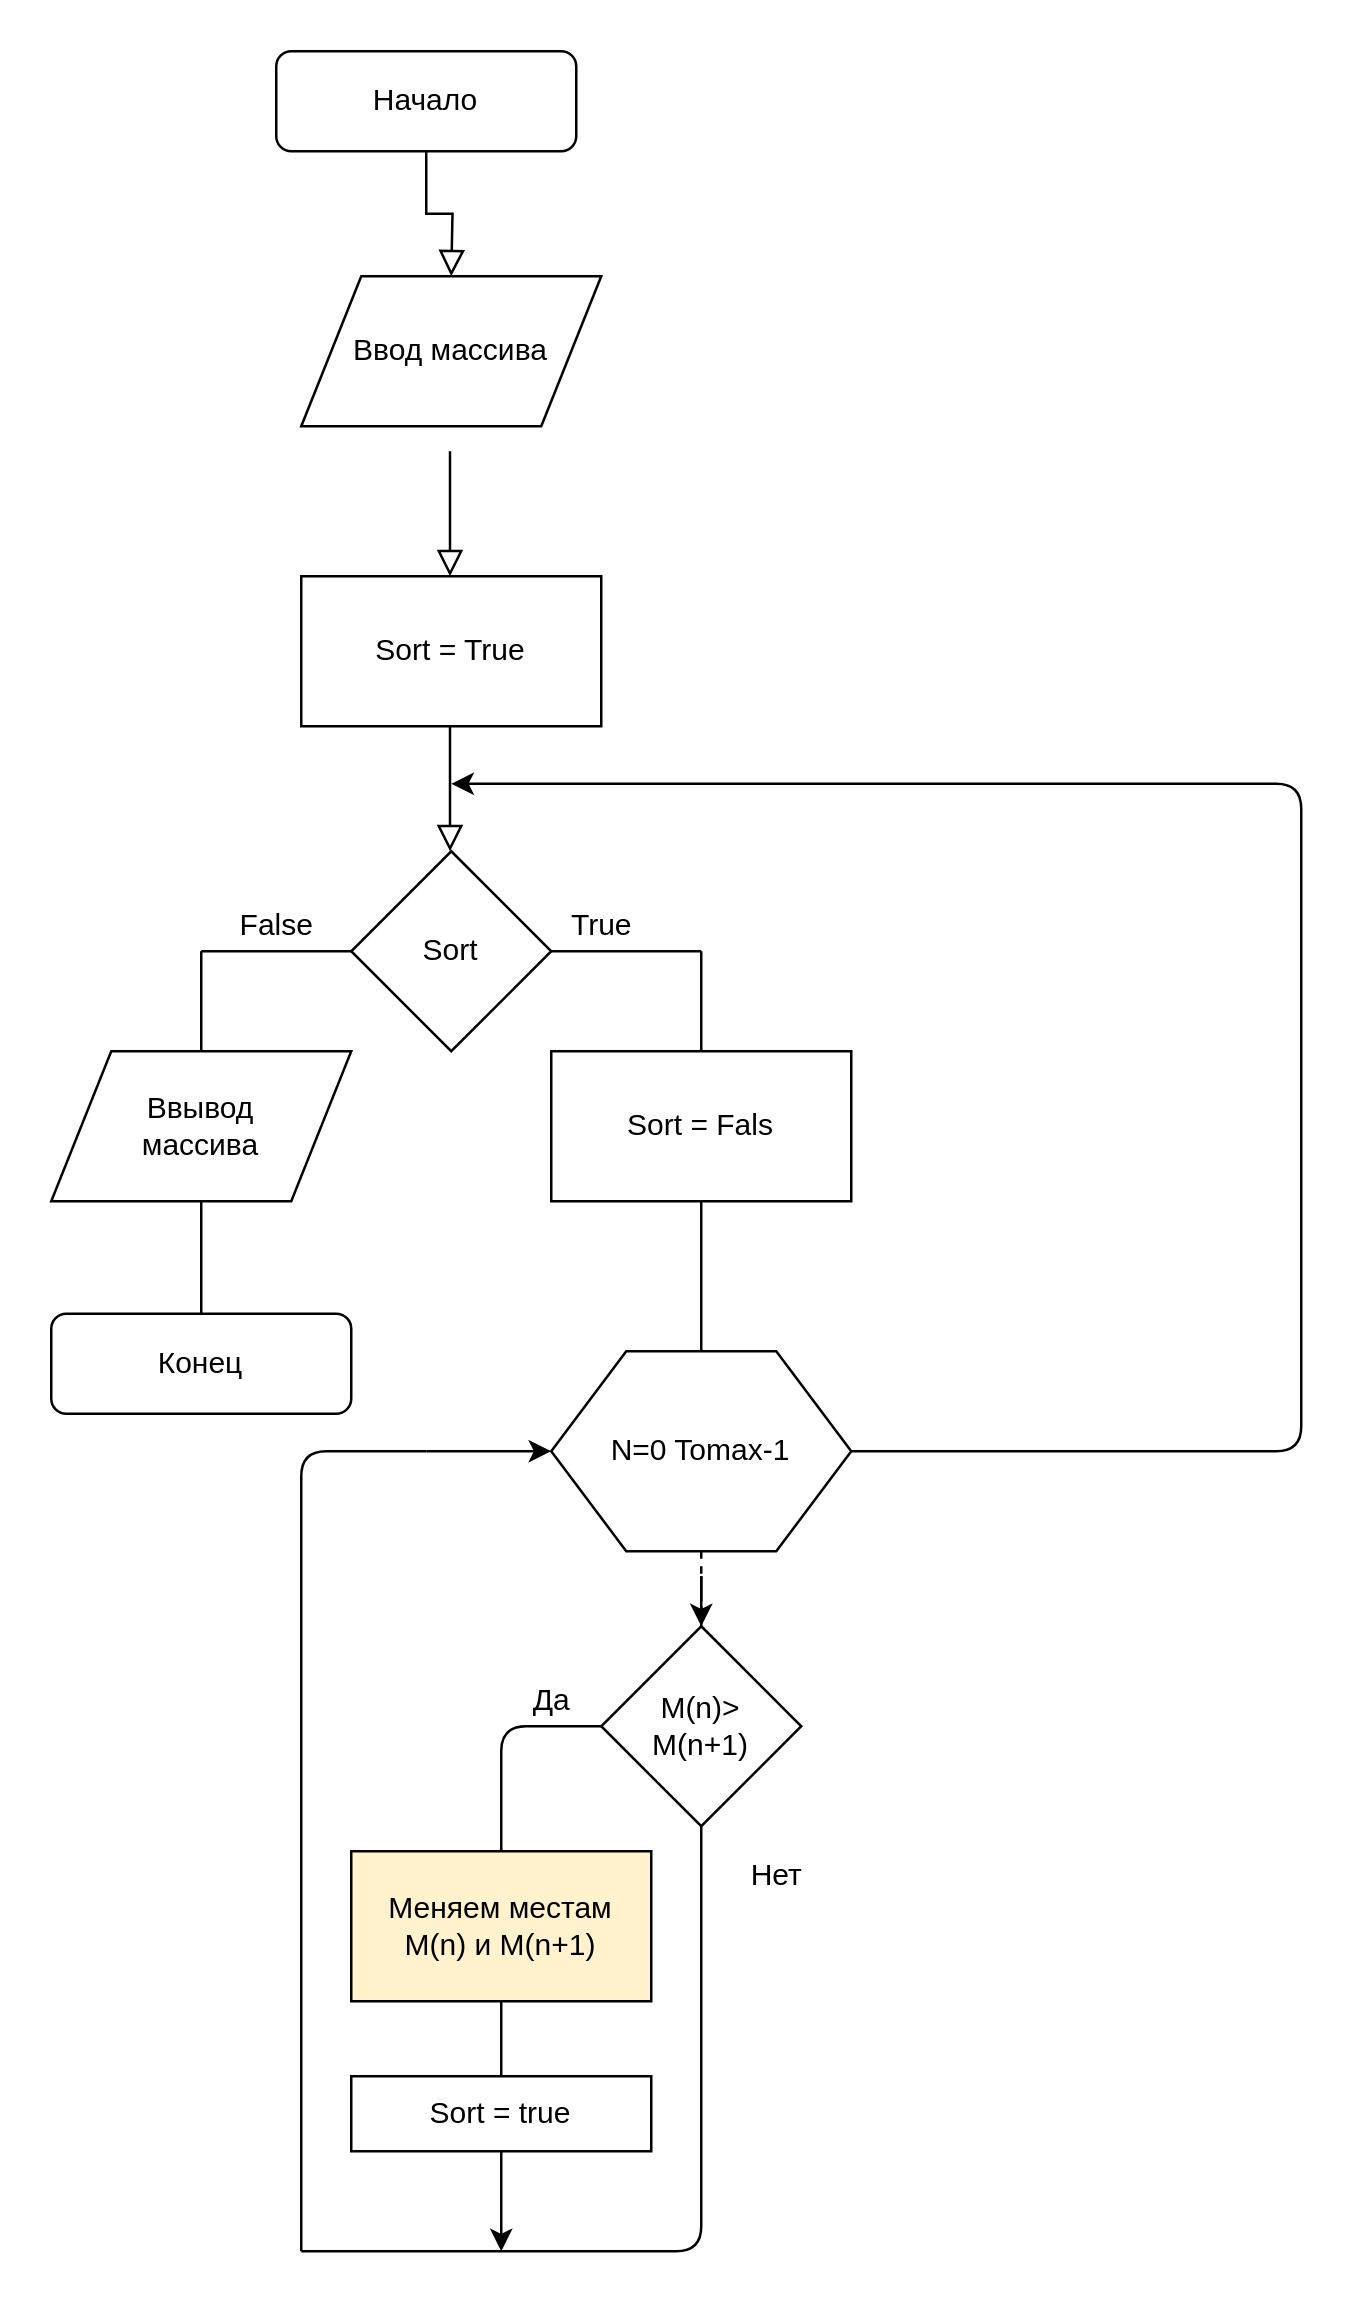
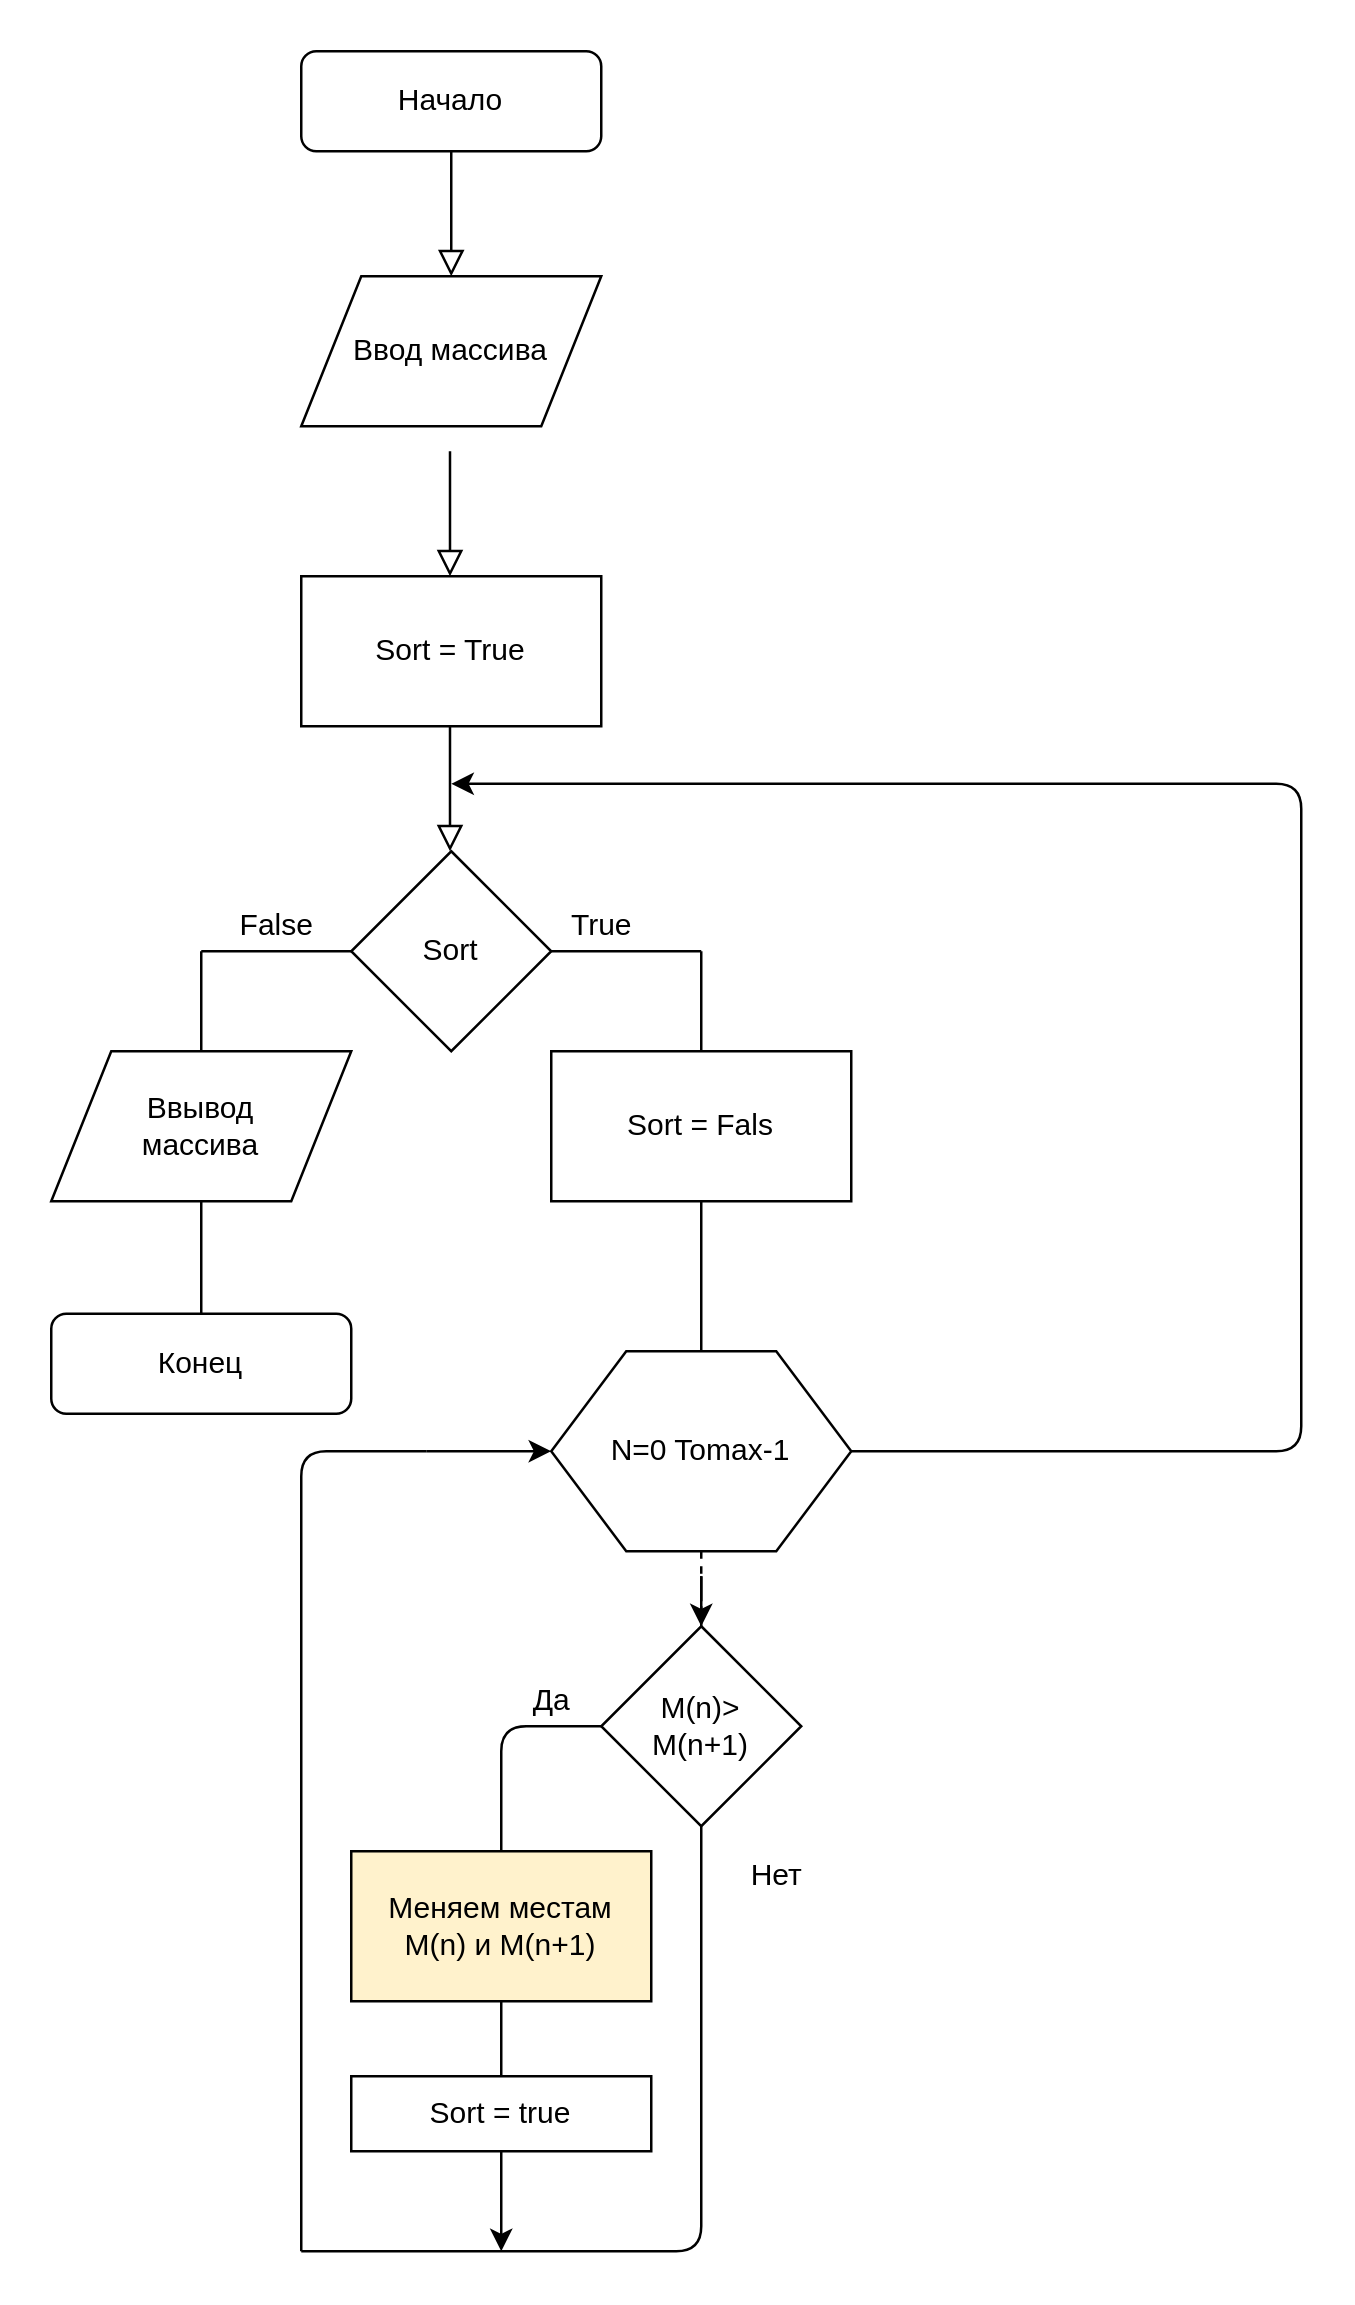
  <mxCell id="0" />
  <mxCell id="1" parent="0" />
  <mxCell id="2" value="" style="rounded=0;html=1;jettySize=auto;orthogonalLoop=1;fontSize=11;endArrow=block;endFill=0;endSize=8;strokeWidth=1;shadow=0;labelBackgroundColor=none;edgeStyle=orthogonalEdgeStyle;" parent="1" source="3" edge="1"><mxGeometry relative="1" as="geometry"><mxPoint x="180" y="110" as="targetPoint" /></mxGeometry></mxCell>
- <mxCell id="3" value="Начало" style="rounded=1;whiteSpace=wrap;html=1;fontSize=12;glass=0;strokeWidth=1;shadow=0;" parent="1" vertex="1"><mxGeometry x="110" y="20" width="120" height="40" as="geometry" /></mxCell>
+ <mxCell id="3" value="Начало" style="rounded=1;whiteSpace=wrap;html=1;fontSize=12;glass=0;strokeWidth=1;shadow=0;" parent="1" vertex="1"><mxGeometry x="120" y="20" width="120" height="40" as="geometry" /></mxCell>
  <mxCell id="4" value="Ввод массива" style="shape=parallelogram;perimeter=parallelogramPerimeter;whiteSpace=wrap;html=1;" parent="1" vertex="1"><mxGeometry x="120" y="110" width="120" height="60" as="geometry" /></mxCell>
  <mxCell id="5" value="" style="rounded=0;html=1;jettySize=auto;orthogonalLoop=1;fontSize=11;endArrow=block;endFill=0;endSize=8;strokeWidth=1;shadow=0;labelBackgroundColor=none;edgeStyle=orthogonalEdgeStyle;" parent="1" edge="1"><mxGeometry relative="1" as="geometry"><mxPoint x="179.5" y="180" as="sourcePoint" /><mxPoint x="179.5" y="230" as="targetPoint" /></mxGeometry></mxCell>
  <mxCell id="6" value="Sort = True" style="rounded=0;whiteSpace=wrap;html=1;" parent="1" vertex="1"><mxGeometry x="120" y="230" width="120" height="60" as="geometry" /></mxCell>
  <mxCell id="7" value="" style="rounded=0;html=1;jettySize=auto;orthogonalLoop=1;fontSize=11;endArrow=block;endFill=0;endSize=8;strokeWidth=1;shadow=0;labelBackgroundColor=none;edgeStyle=orthogonalEdgeStyle;" parent="1" edge="1"><mxGeometry relative="1" as="geometry"><mxPoint x="179.5" y="290" as="sourcePoint" /><mxPoint x="179.5" y="340" as="targetPoint" /></mxGeometry></mxCell>
  <mxCell id="8" value="Sort" style="rhombus;whiteSpace=wrap;html=1;" parent="1" vertex="1"><mxGeometry x="140" y="340" width="80" height="80" as="geometry" /></mxCell>
  <mxCell id="9" value="" style="endArrow=none;html=1;" parent="1" edge="1"><mxGeometry width="50" height="50" relative="1" as="geometry"><mxPoint x="80" y="380" as="sourcePoint" /><mxPoint x="140" y="380" as="targetPoint" /><Array as="points" /></mxGeometry></mxCell>
  <mxCell id="10" value="" style="endArrow=none;html=1;" parent="1" edge="1"><mxGeometry width="50" height="50" relative="1" as="geometry"><mxPoint x="80" y="420" as="sourcePoint" /><mxPoint x="80" y="380" as="targetPoint" /><Array as="points"><mxPoint x="80" y="420" /></Array></mxGeometry></mxCell>
  <mxCell id="11" value="&lt;div&gt;Ввывод &lt;br&gt;&lt;/div&gt;&lt;div&gt;массива&lt;br&gt;&lt;/div&gt;" style="shape=parallelogram;perimeter=parallelogramPerimeter;whiteSpace=wrap;html=1;" parent="1" vertex="1"><mxGeometry x="20" y="420" width="120" height="60" as="geometry" /></mxCell>
  <mxCell id="12" value="" style="endArrow=none;html=1;exitX=0.5;exitY=0;exitDx=0;exitDy=0;" parent="1" edge="1"><mxGeometry width="50" height="50" relative="1" as="geometry"><mxPoint x="80" y="525" as="sourcePoint" /><mxPoint x="80" y="480" as="targetPoint" /><Array as="points"><mxPoint x="80" y="500" /></Array></mxGeometry></mxCell>
  <mxCell id="13" value="Конец" style="rounded=1;whiteSpace=wrap;html=1;fontSize=12;glass=0;strokeWidth=1;shadow=0;" parent="1" vertex="1"><mxGeometry x="20" y="525" width="120" height="40" as="geometry" /></mxCell>
  <mxCell id="14" value="" style="endArrow=none;html=1;" parent="1" edge="1"><mxGeometry width="50" height="50" relative="1" as="geometry"><mxPoint x="220" y="380" as="sourcePoint" /><mxPoint x="280" y="380" as="targetPoint" /><Array as="points"><mxPoint x="260" y="380" /></Array></mxGeometry></mxCell>
  <mxCell id="15" value="Sort = Fals" style="rounded=0;whiteSpace=wrap;html=1;" parent="1" vertex="1"><mxGeometry x="220" y="420" width="120" height="60" as="geometry" /></mxCell>
  <mxCell id="16" value="" style="endArrow=none;html=1;exitX=0.5;exitY=0;exitDx=0;exitDy=0;" parent="1" source="15" edge="1"><mxGeometry width="50" height="50" relative="1" as="geometry"><mxPoint x="230" y="430" as="sourcePoint" /><mxPoint x="280" y="380" as="targetPoint" /><Array as="points"><mxPoint x="280" y="400" /></Array></mxGeometry></mxCell>
  <mxCell id="17" value="" style="edgeStyle=orthogonalEdgeStyle;rounded=0;orthogonalLoop=1;jettySize=auto;html=1;dashed=1;" parent="1" source="18" target="20" edge="1"><mxGeometry relative="1" as="geometry" /></mxCell>
  <mxCell id="18" value="N=0 Tomax-1" style="shape=hexagon;perimeter=hexagonPerimeter2;whiteSpace=wrap;html=1;" parent="1" vertex="1"><mxGeometry x="220" y="540" width="120" height="80" as="geometry" /></mxCell>
  <mxCell id="19" value="" style="endArrow=none;html=1;" parent="1" edge="1"><mxGeometry width="50" height="50" relative="1" as="geometry"><mxPoint x="280" y="655" as="sourcePoint" /><mxPoint x="280" y="630" as="targetPoint" /><Array as="points"><mxPoint x="280" y="630" /></Array></mxGeometry></mxCell>
  <mxCell id="20" value="&lt;div&gt;M(n)&amp;gt;&lt;/div&gt;&lt;div&gt;M(n+1)&lt;br&gt;&lt;/div&gt;" style="rhombus;whiteSpace=wrap;html=1;" parent="1" vertex="1"><mxGeometry x="240" y="650" width="80" height="80" as="geometry" /></mxCell>
  <mxCell id="21" value="" style="endArrow=none;html=1;exitX=0.5;exitY=0;exitDx=0;exitDy=0;" parent="1" source="18" edge="1"><mxGeometry width="50" height="50" relative="1" as="geometry"><mxPoint x="230" y="530" as="sourcePoint" /><mxPoint x="280" y="480" as="targetPoint" /><Array as="points"><mxPoint x="280" y="500" /></Array></mxGeometry></mxCell>
  <mxCell id="22" value="" style="endArrow=none;html=1;" parent="1" edge="1"><mxGeometry width="50" height="50" relative="1" as="geometry"><mxPoint x="200" y="740" as="sourcePoint" /><mxPoint x="240" y="690" as="targetPoint" /><Array as="points"><mxPoint x="200" y="690" /></Array></mxGeometry></mxCell>
  <mxCell id="23" value="&lt;div&gt;Меняем местам &lt;br&gt;&lt;/div&gt;&lt;div&gt;M(n) и M(n+1)&lt;br&gt;&lt;/div&gt;" style="rounded=0;whiteSpace=wrap;html=1;fillColor=#fff2cc;" parent="1" vertex="1"><mxGeometry x="140" y="740" width="120" height="60" as="geometry" /></mxCell>
  <mxCell id="24" value="" style="endArrow=none;html=1;entryX=0.5;entryY=1;entryDx=0;entryDy=0;entryPerimeter=0;" parent="1" target="23" edge="1"><mxGeometry width="50" height="50" relative="1" as="geometry"><mxPoint x="200" y="830" as="sourcePoint" /><mxPoint x="205" y="800" as="targetPoint" /><Array as="points" /></mxGeometry></mxCell>
  <mxCell id="25" style="edgeStyle=orthogonalEdgeStyle;rounded=0;orthogonalLoop=1;jettySize=auto;html=1;exitX=0.5;exitY=1;exitDx=0;exitDy=0;" parent="1" source="26" edge="1"><mxGeometry relative="1" as="geometry"><mxPoint x="200" y="900" as="targetPoint" /></mxGeometry></mxCell>
  <mxCell id="26" value="Sort = true" style="rounded=0;whiteSpace=wrap;html=1;" parent="1" vertex="1"><mxGeometry x="140" y="830" width="120" height="30" as="geometry" /></mxCell>
  <mxCell id="27" value="" style="endArrow=none;html=1;" parent="1" edge="1"><mxGeometry width="50" height="50" relative="1" as="geometry"><mxPoint x="120" y="900" as="sourcePoint" /><mxPoint x="280" y="730" as="targetPoint" /><Array as="points"><mxPoint x="280" y="900" /></Array></mxGeometry></mxCell>
  <mxCell id="28" value="" style="endArrow=none;html=1;" parent="1" edge="1"><mxGeometry width="50" height="50" relative="1" as="geometry"><mxPoint x="120" y="900" as="sourcePoint" /><mxPoint x="170" y="580" as="targetPoint" /><Array as="points"><mxPoint x="120" y="580" /></Array></mxGeometry></mxCell>
  <mxCell id="29" value="" style="endArrow=classic;html=1;exitX=1;exitY=0.5;exitDx=0;exitDy=0;" parent="1" source="18" edge="1"><mxGeometry width="50" height="50" relative="1" as="geometry"><mxPoint x="340" y="565" as="sourcePoint" /><mxPoint x="180" y="313" as="targetPoint" /><Array as="points"><mxPoint x="520" y="580" /><mxPoint x="520" y="313" /></Array></mxGeometry></mxCell>
  <mxCell id="30" value="" style="endArrow=classic;html=1;" parent="1" edge="1"><mxGeometry width="50" height="50" relative="1" as="geometry"><mxPoint x="170" y="580" as="sourcePoint" /><mxPoint x="220" y="580" as="targetPoint" /></mxGeometry></mxCell>
  <mxCell id="31" value="True" style="text;html=1;align=center;verticalAlign=middle;resizable=0;points=[];autosize=1;" parent="1" vertex="1"><mxGeometry x="220" y="360" width="40" height="20" as="geometry" /></mxCell>
  <mxCell id="32" value="False" style="text;html=1;align=center;verticalAlign=middle;resizable=0;points=[];autosize=1;" parent="1" vertex="1"><mxGeometry x="85" y="360" width="50" height="20" as="geometry" /></mxCell>
  <mxCell id="33" value="Да" style="text;html=1;align=center;verticalAlign=middle;resizable=0;points=[];autosize=1;" parent="1" vertex="1"><mxGeometry x="205" y="670" width="30" height="20" as="geometry" /></mxCell>
  <mxCell id="34" value="Нет" style="text;html=1;align=center;verticalAlign=middle;resizable=0;points=[];autosize=1;" parent="1" vertex="1"><mxGeometry x="290" y="740" width="40" height="20" as="geometry" /></mxCell>
